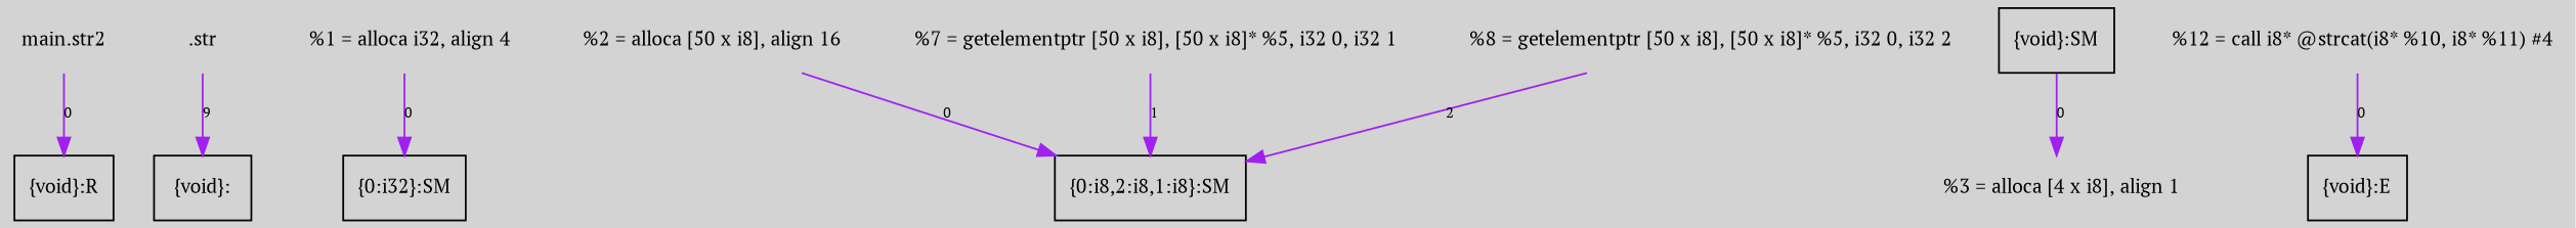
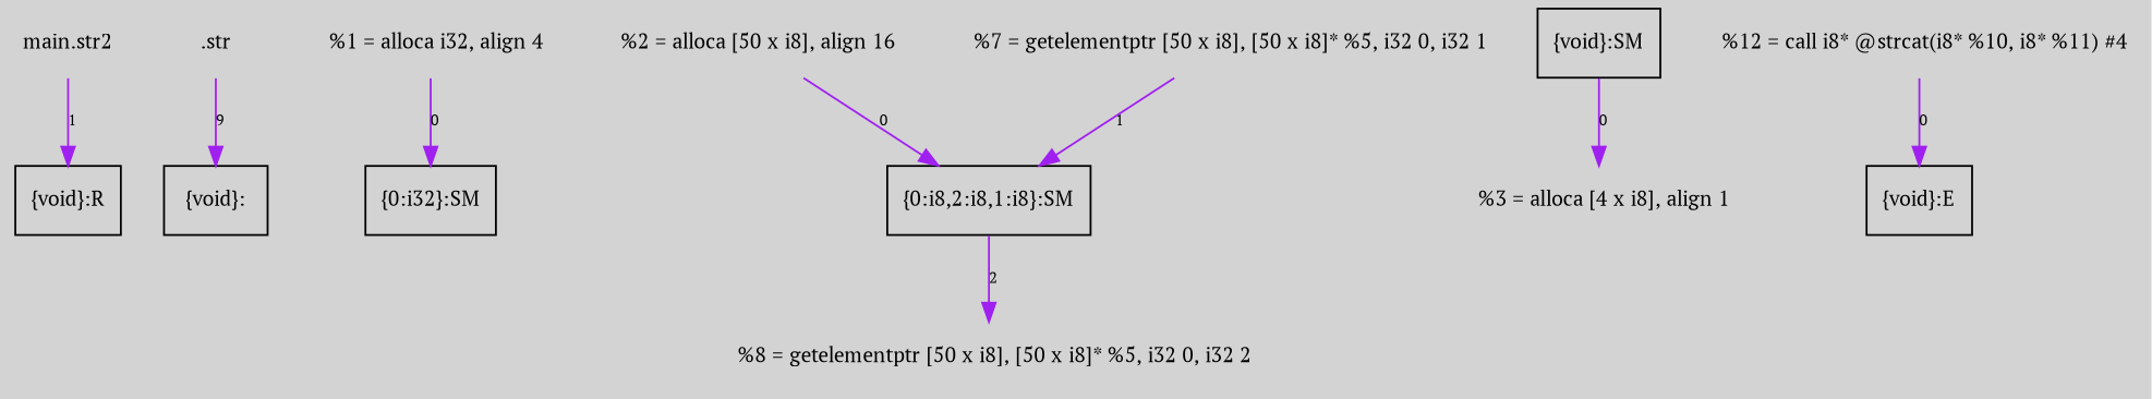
  digraph {
    bgcolor=lightgray
    fontname="PT Serif"
    node [fontname="PT Serif" fontsize=11 shape=plaintext]
    edge [arrowtail=tee color=purple fontname="PT Serif" fontsize=8]
    n1 [label="{\{void\}:R}" shape=record]
    n2 [label="{\{void\}:}" shape=record]
    n3 [label="{\{0:i32\}:SM}" shape=record]
    n4 [label="{\{0:i8,2:i8,1:i8\}:SM}" shape=record]
    n5 [label="{\{void\}:SM}" shape=record]
    n6 [label="  %3 = alloca [4 x i8], align 1"]
    n7 [label="{\{void\}:E}" shape=record]
    n8 [label="  %1 = alloca i32, align 4"]
    n9 [label="  %2 = alloca [50 x i8], align 16"]
    n10 [label="  %7 = getelementptr [50 x i8], [50 x i8]* %5, i32 0, i32 1"]
    n11 [label=".str"]
    n12 [label="  %12 = call i8* @strcat(i8* %10, i8* %11) #4"]
    n13 [label="  %8 = getelementptr [50 x i8], [50 x i8]* %5, i32 0, i32 2"]
    n14 [label="main.str2"]
    n5 -> n6 [label=0]
    n8 -> n3 [label=0]
    n9 -> n4 [label=0]
    n10 -> n4 [label=1]
    n11 -> n2 [label=9]
    n12 -> n7 [label=0]
-   n13 -> n4 [label=2]
-   n14 -> n1 [label=0]
+   n4 -> n13 [label=2]
+   n14 -> n1 [label=1]
  }
